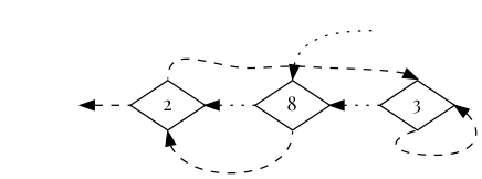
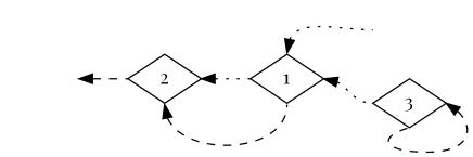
  digraph {
    fontname="Playfair Display"
    rankdir=LR
    node [fontname="Playfair Display" shape=diamond]
    edge [dir=back fontname="Playfair Display" headport=w style=dashed tailport=e]
    a [style=invis]
    2
-   1 [label=8]
+   1
    b [style=invis]
    3
    a -> 2
    2 -> 1 [style=dotted]
    2 -> 1 [headport=s tailport=s]
    1 -> b [style=dotted tailport=n]
    1 -> 3 [style=dotted]
-   3 -> 2 [headport=n tailport=n]
    3 -> 3 [headport=s]
  }
